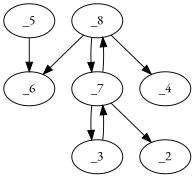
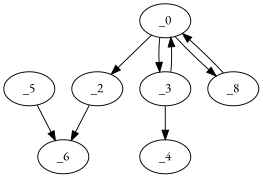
  digraph {
    fontname="EB Garamond"
    node [fontname="EB Garamond"]
    edge [angle=1.841743 fontname="EB Garamond" orient=0.963518]
    _5 [x=58.000000 y=44.000000]
    _6 [x=49.000000 y=52.000000]
    _2 [x=30.000000 y=53.000000]
    _3 [x=147.000000 y=71.000000]
-   _7 [x=142.000000 y=89.000000]
+   _7 [x=142.000000 y=89.000000 label=_0]
    _8 [x=131.000000 y=102.000000]
    _4 [x=126.000000 y=120.000000]
    _5 -> _6 [angle=2.414950 orient=0.664364]
-   _8 -> _6 [angle=-0.052583 orient=-0.052559]
+   _2 -> _6 [angle=-0.052583 orient=-0.052559]
    _3 -> _7
    _7 -> _2 [angle=3.089010 orient=0.052559]
    _7 -> _3 [angle=-1.299849 orient=-0.963518]
    _7 -> _8 [angle=2.273053 orient=0.763386]
    _8 -> _7 [angle=-0.868539 orient=-0.763386]
-   _8 -> _4
+   _3 -> _4
  }
